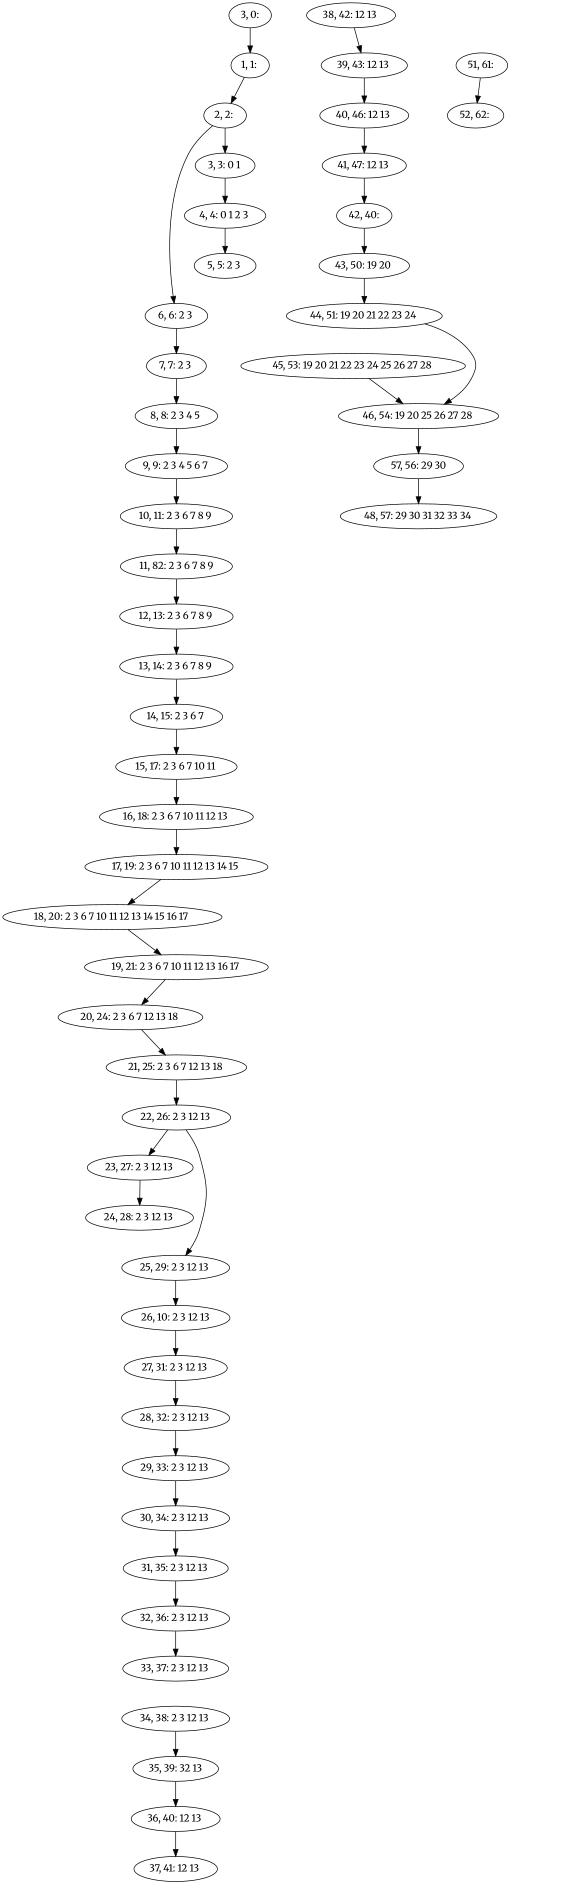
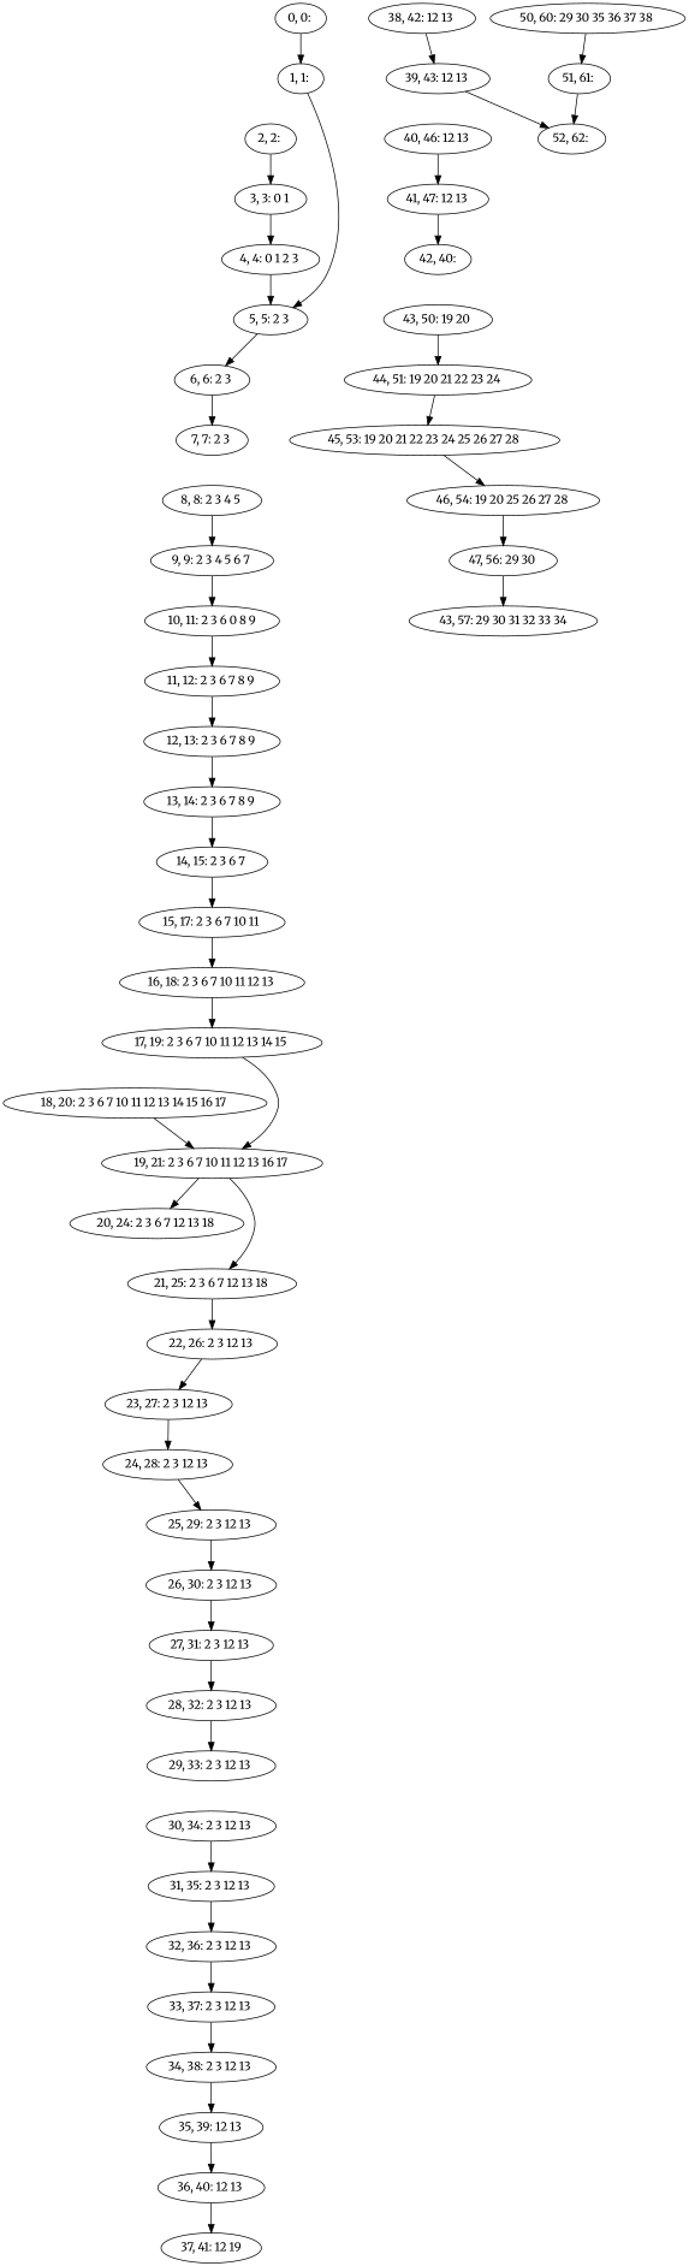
  digraph {
    fontname=Merriweather
    node [fontname=Merriweather]
    edge [fontname=Merriweather]
-   n1 [label="3, 0:"]
+   n1 [label="0, 0: "]
    n2 [label="1, 1: "]
    n3 [label="2, 2: "]
    n4 [label="3, 3: 0 1 "]
    n5 [label="4, 4: 0 1 2 3 "]
    n6 [label="5, 5: 2 3 "]
    n7 [label="6, 6: 2 3 "]
    n8 [label="7, 7: 2 3 "]
    n9 [label="8, 8: 2 3 4 5 "]
    n10 [label="9, 9: 2 3 4 5 6 7 "]
-   n11 [label="10, 11: 2 3 6 7 8 9 "]
-   n12 [label="11, 82: 2 3 6 7 8 9"]
+   n11 [label="10, 11: 2 3 6 0 8 9"]
+   n12 [label="11, 12: 2 3 6 7 8 9 "]
    n13 [label="12, 13: 2 3 6 7 8 9 "]
    n14 [label="13, 14: 2 3 6 7 8 9 "]
    n15 [label="14, 15: 2 3 6 7 "]
    n16 [label="15, 17: 2 3 6 7 10 11 "]
    n17 [label="16, 18: 2 3 6 7 10 11 12 13 "]
    n18 [label="17, 19: 2 3 6 7 10 11 12 13 14 15 "]
    n19 [label="18, 20: 2 3 6 7 10 11 12 13 14 15 16 17 "]
    n20 [label="19, 21: 2 3 6 7 10 11 12 13 16 17 "]
    n21 [label="20, 24: 2 3 6 7 12 13 18 "]
    n22 [label="21, 25: 2 3 6 7 12 13 18 "]
    n23 [label="22, 26: 2 3 12 13 "]
    n24 [label="23, 27: 2 3 12 13 "]
    n25 [label="24, 28: 2 3 12 13 "]
    n26 [label="25, 29: 2 3 12 13 "]
-   n27 [label="26, 10: 2 3 12 13"]
+   n27 [label="26, 30: 2 3 12 13 "]
    n28 [label="27, 31: 2 3 12 13 "]
    n29 [label="28, 32: 2 3 12 13 "]
    n30 [label="29, 33: 2 3 12 13 "]
    n31 [label="30, 34: 2 3 12 13 "]
    n32 [label="31, 35: 2 3 12 13 "]
    n33 [label="32, 36: 2 3 12 13 "]
    n34 [label="33, 37: 2 3 12 13 "]
    n35 [label="34, 38: 2 3 12 13 "]
-   n36 [label="35, 39: 32 13"]
+   n36 [label="35, 39: 12 13 "]
    n37 [label="36, 40: 12 13 "]
-   n38 [label="37, 41: 12 13 "]
+   n38 [label="37, 41: 12 19"]
    n39 [label="38, 42: 12 13 "]
    n40 [label="39, 43: 12 13 "]
    n41 [label="40, 46: 12 13 "]
    n42 [label="41, 47: 12 13 "]
    n43 [label="42, 40:"]
    n44 [label="43, 50: 19 20 "]
    n45 [label="44, 51: 19 20 21 22 23 24 "]
    n46 [label="45, 53: 19 20 21 22 23 24 25 26 27 28 "]
    n47 [label="46, 54: 19 20 25 26 27 28 "]
-   n48 [label="57, 56: 29 30"]
-   n49 [label="48, 57: 29 30 31 32 33 34 "]
+   n48 [label="47, 56: 29 30 "]
+   n49 [label="43, 57: 29 30 31 32 33 34"]
+   n50 [label="50, 60: 29 30 35 36 37 38 "]
    n51 [label="51, 61: "]
    n52 [label="52, 62: "]
    n1 -> n2
-   n2 -> n3
+   n2 -> n6
    n3 -> n4
    n4 -> n5
    n5 -> n6
-   n3 -> n7
+   n6 -> n7
    n7 -> n8
-   n8 -> n9
    n9 -> n10
    n10 -> n11
    n11 -> n12
    n12 -> n13
    n13 -> n14
    n14 -> n15
    n15 -> n16
    n16 -> n17
    n17 -> n18
-   n18 -> n19
+   n18 -> n20
    n19 -> n20
    n20 -> n21
-   n21 -> n22
+   n20 -> n22
    n22 -> n23
    n23 -> n24
    n24 -> n25
-   n23 -> n26
+   n25 -> n26
    n26 -> n27
    n27 -> n28
    n28 -> n29
    n29 -> n30
-   n30 -> n31
    n31 -> n32
    n32 -> n33
    n33 -> n34
+   n34 -> n35
    n35 -> n36
    n36 -> n37
    n37 -> n38
    n39 -> n40
-   n40 -> n41
+   n40 -> n52
    n41 -> n42
    n42 -> n43
-   n43 -> n44
    n44 -> n45
-   n45 -> n47
+   n45 -> n46
    n46 -> n47
    n47 -> n48
    n48 -> n49
+   n50 -> n51
    n51 -> n52
  }
